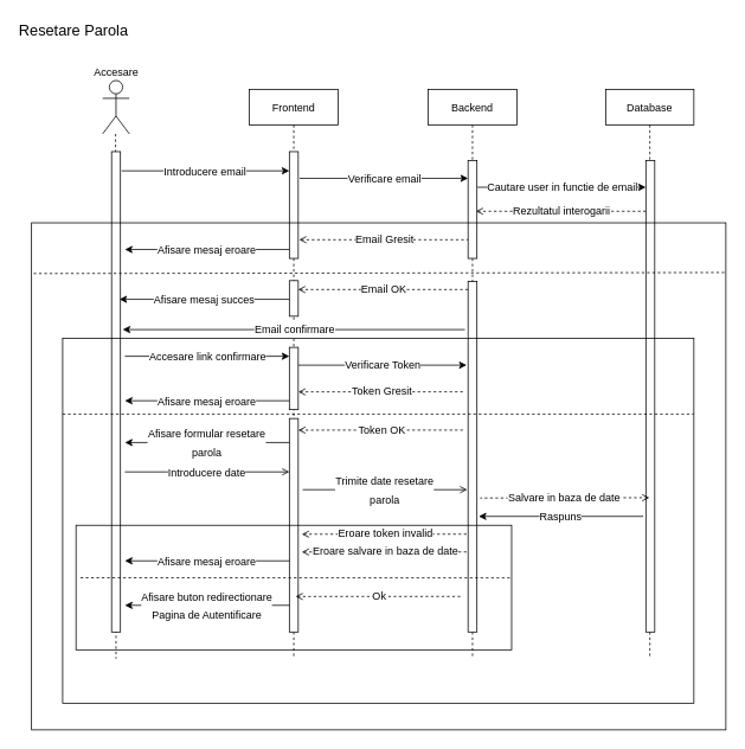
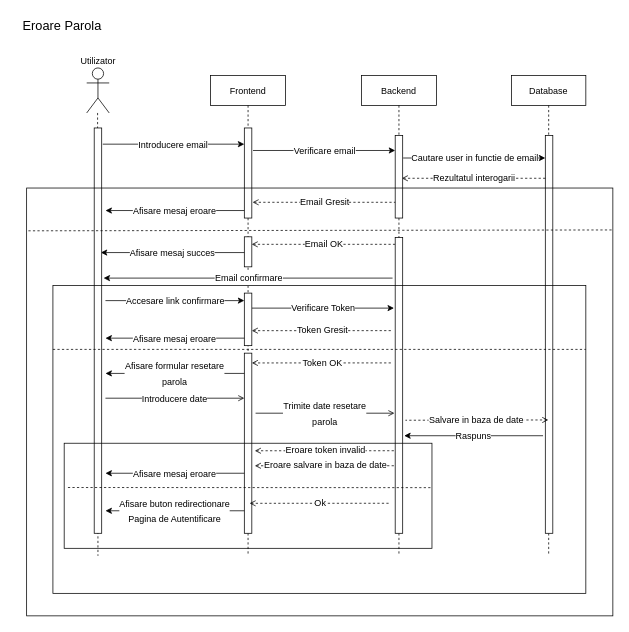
  <mxCell id="0" />
  <mxCell id="1" parent="0" />
  <mxCell id="2" value="Frontend" style="shape=umlLifeline;perimeter=lifelinePerimeter;container=1;collapsible=0;recursiveResize=0;rounded=0;shadow=0;strokeWidth=1;" parent="1" vertex="1"><mxGeometry x="280" y="100" width="100" height="640" as="geometry" /></mxCell>
  <mxCell id="3" value="" style="points=[];perimeter=orthogonalPerimeter;rounded=0;shadow=0;strokeWidth=1;" parent="2" vertex="1"><mxGeometry x="45" y="70" width="10" height="120" as="geometry" /></mxCell>
  <mxCell id="4" value="" style="points=[];perimeter=orthogonalPerimeter;rounded=0;shadow=0;strokeWidth=1;" parent="2" vertex="1"><mxGeometry x="45" y="215" width="10" height="40" as="geometry" /></mxCell>
  <mxCell id="5" value="&lt;span style=&quot;font-size: 12px;&quot;&gt;Verificare Token&lt;/span&gt;" style="endArrow=classic;html=1;rounded=0;fontSize=17;exitX=1.06;exitY=0.146;exitDx=0;exitDy=0;exitPerimeter=0;" parent="2" edge="1"><mxGeometry width="50" height="50" relative="1" as="geometry"><mxPoint x="55.0" y="310" as="sourcePoint" /><mxPoint x="244.4" y="310" as="targetPoint" /></mxGeometry></mxCell>
  <mxCell id="6" value="Email OK" style="endArrow=none;dashed=1;html=1;rounded=0;fontSize=12;entryX=0.1;entryY=0.321;entryDx=0;entryDy=0;entryPerimeter=0;startArrow=open;startFill=0;exitX=0.98;exitY=0.323;exitDx=0;exitDy=0;exitPerimeter=0;" parent="2" edge="1"><mxGeometry width="50" height="50" relative="1" as="geometry"><mxPoint x="54.8" y="225.01" as="sourcePoint" /><mxPoint x="246" y="225" as="targetPoint" /></mxGeometry></mxCell>
  <mxCell id="7" value="&lt;span style=&quot;font-size: 12px;&quot;&gt;Afisare mesaj succes&lt;/span&gt;" style="endArrow=classic;html=1;rounded=0;fontSize=17;entryX=1.06;entryY=0.382;entryDx=0;entryDy=0;entryPerimeter=0;exitX=0.18;exitY=0.382;exitDx=0;exitDy=0;exitPerimeter=0;" parent="2" edge="1"><mxGeometry width="50" height="50" relative="1" as="geometry"><mxPoint x="45.0" y="236.0" as="sourcePoint" /><mxPoint x="-146.2" y="236.0" as="targetPoint" /></mxGeometry></mxCell>
  <mxCell id="8" value="" style="points=[];perimeter=orthogonalPerimeter;rounded=0;shadow=0;strokeWidth=1;" parent="2" vertex="1"><mxGeometry x="45" y="290" width="10" height="70" as="geometry" /></mxCell>
  <mxCell id="9" value="&lt;font style=&quot;font-size: 12px;&quot;&gt;Afisare mesaj eroare&lt;/font&gt;" style="endArrow=classic;html=1;rounded=0;fontSize=17;" parent="2" edge="1"><mxGeometry width="50" height="50" relative="1" as="geometry"><mxPoint x="45" y="350" as="sourcePoint" /><mxPoint x="-140" y="350" as="targetPoint" /></mxGeometry></mxCell>
  <mxCell id="10" value="" style="points=[];perimeter=orthogonalPerimeter;rounded=0;shadow=0;strokeWidth=1;" parent="2" vertex="1"><mxGeometry x="45" y="370" width="10" height="240" as="geometry" /></mxCell>
  <mxCell id="11" value="Token OK" style="endArrow=none;dashed=1;html=1;rounded=0;fontSize=12;startArrow=open;startFill=0;exitX=0.5;exitY=0.556;exitDx=0;exitDy=0;exitPerimeter=0;" parent="2" edge="1"><mxGeometry x="0.005" width="50" height="50" relative="1" as="geometry"><mxPoint x="55" y="383.04" as="sourcePoint" /><mxPoint x="242" y="383" as="targetPoint" /><mxPoint as="offset" /></mxGeometry></mxCell>
  <mxCell id="12" value="&lt;font style=&quot;font-size: 12px;&quot;&gt;Afisare formular resetare&lt;br&gt;parola&lt;br&gt;&lt;/font&gt;" style="endArrow=classic;html=1;rounded=0;fontSize=17;" parent="2" edge="1"><mxGeometry width="50" height="50" relative="1" as="geometry"><mxPoint x="45" y="397" as="sourcePoint" /><mxPoint x="-140" y="397" as="targetPoint" /></mxGeometry></mxCell>
  <mxCell id="13" value="&lt;font style=&quot;font-size: 12px;&quot;&gt;Introducere date&lt;br&gt;&lt;/font&gt;" style="endArrow=none;html=1;rounded=0;fontSize=17;startArrow=open;startFill=0;endFill=0;" parent="2" edge="1"><mxGeometry width="50" height="50" relative="1" as="geometry"><mxPoint x="45" y="430" as="sourcePoint" /><mxPoint x="-140" y="430" as="targetPoint" /></mxGeometry></mxCell>
  <mxCell id="14" value="&lt;font style=&quot;font-size: 12px;&quot;&gt;Afisare mesaj eroare&lt;/font&gt;" style="endArrow=classic;html=1;rounded=0;fontSize=17;" parent="2" edge="1"><mxGeometry width="50" height="50" relative="1" as="geometry"><mxPoint x="45" y="530" as="sourcePoint" /><mxPoint x="-140" y="530" as="targetPoint" /></mxGeometry></mxCell>
  <mxCell id="15" value="&lt;font style=&quot;font-size: 12px;&quot;&gt;Afisare buton redirectionare&lt;br&gt;Pagina de Autentificare&lt;br&gt;&lt;/font&gt;" style="endArrow=classic;html=1;rounded=0;fontSize=17;" parent="2" edge="1"><mxGeometry width="50" height="50" relative="1" as="geometry"><mxPoint x="45" y="580" as="sourcePoint" /><mxPoint x="-140" y="580" as="targetPoint" /></mxGeometry></mxCell>
  <mxCell id="16" value="&lt;font style=&quot;font-size: 12px;&quot;&gt;Afisare mesaj eroare&lt;/font&gt;" style="endArrow=classic;html=1;rounded=0;fontSize=17;" parent="2" edge="1"><mxGeometry width="50" height="50" relative="1" as="geometry"><mxPoint x="45" y="180" as="sourcePoint" /><mxPoint x="-140" y="180" as="targetPoint" /></mxGeometry></mxCell>
  <mxCell id="17" value="Token Gresit" style="endArrow=none;dashed=1;html=1;rounded=0;fontSize=12;startArrow=open;startFill=0;exitX=0.5;exitY=0.556;exitDx=0;exitDy=0;exitPerimeter=0;" parent="2" edge="1"><mxGeometry x="0.005" width="50" height="50" relative="1" as="geometry"><mxPoint x="55" y="340.04" as="sourcePoint" /><mxPoint x="242" y="340" as="targetPoint" /><mxPoint as="offset" /></mxGeometry></mxCell>
  <mxCell id="18" value="Database" style="shape=umlLifeline;perimeter=lifelinePerimeter;container=1;collapsible=0;recursiveResize=0;rounded=0;shadow=0;strokeWidth=1;" parent="1" vertex="1"><mxGeometry x="681" y="100" width="99" height="640" as="geometry" /></mxCell>
  <mxCell id="19" value="&lt;span style=&quot;font-size: 12px;&quot;&gt;Cautare user in functie de email&lt;/span&gt;" style="endArrow=classic;html=1;rounded=0;fontSize=17;exitX=1.06;exitY=0.146;exitDx=0;exitDy=0;exitPerimeter=0;" parent="18" edge="1"><mxGeometry width="50" height="50" relative="1" as="geometry"><mxPoint x="-144.4" y="110" as="sourcePoint" /><mxPoint x="45" y="110" as="targetPoint" /></mxGeometry></mxCell>
  <mxCell id="20" value="" style="points=[];perimeter=orthogonalPerimeter;rounded=0;shadow=0;strokeWidth=1;" parent="18" vertex="1"><mxGeometry x="45" y="80" width="10" height="530" as="geometry" /></mxCell>
  <mxCell id="21" value="Rezultatul interogarii" style="endArrow=none;dashed=1;html=1;rounded=0;fontSize=12;entryX=0.1;entryY=0.321;entryDx=0;entryDy=0;entryPerimeter=0;startArrow=open;startFill=0;exitX=0.98;exitY=0.323;exitDx=0;exitDy=0;exitPerimeter=0;" edge="1" parent="18"><mxGeometry width="50" height="50" relative="1" as="geometry"><mxPoint x="-146.2" y="137.01" as="sourcePoint" /><mxPoint x="45" y="137" as="targetPoint" /></mxGeometry></mxCell>
  <mxCell id="22" value="" style="endArrow=none;dashed=1;html=1;rounded=0;" parent="1" edge="1"><mxGeometry width="50" height="50" relative="1" as="geometry"><mxPoint x="129.5" y="150" as="sourcePoint" /><mxPoint x="130" y="740" as="targetPoint" /></mxGeometry></mxCell>
  <mxCell id="23" value="" style="points=[];perimeter=orthogonalPerimeter;rounded=0;shadow=0;strokeWidth=1;" parent="1" vertex="1"><mxGeometry x="125" y="170" width="10" height="540" as="geometry" /></mxCell>
- <mxCell id="24" value="Accesare" style="shape=umlActor;verticalLabelPosition=top;verticalAlign=bottom;html=1;outlineConnect=0;labelPosition=center;align=center;" parent="1" vertex="1"><mxGeometry x="115" y="90" width="30" height="60" as="geometry" /></mxCell>
- <mxCell id="25" value="Resetare Parola" style="text;html=1;strokeColor=none;fillColor=none;align=center;verticalAlign=middle;whiteSpace=wrap;rounded=0;fontSize=17;" parent="1" vertex="1"><mxGeometry x="20" width="125" height="30" as="geometry" y="20" /></mxCell>
+ <mxCell id="24" value="Utilizator" style="shape=umlActor;verticalLabelPosition=top;verticalAlign=bottom;html=1;outlineConnect=0;labelPosition=center;align=center;" parent="1" vertex="1"><mxGeometry x="115" y="90" width="30" height="60" as="geometry" /></mxCell>
+ <mxCell id="25" value="Eroare Parola" style="text;html=1;strokeColor=none;fillColor=none;align=center;verticalAlign=middle;whiteSpace=wrap;rounded=0;fontSize=17;" parent="1" vertex="1"><mxGeometry x="20" width="125" height="30" as="geometry" y="20" /></mxCell>
  <mxCell id="26" value="&lt;font style=&quot;font-size: 12px;&quot;&gt;Introducere email&lt;/font&gt;" style="endArrow=classic;html=1;rounded=0;fontSize=17;exitX=1.14;exitY=0.064;exitDx=0;exitDy=0;exitPerimeter=0;" parent="1" edge="1"><mxGeometry width="50" height="50" relative="1" as="geometry"><mxPoint x="136.4" y="191.56" as="sourcePoint" /><mxPoint x="325" y="191.56" as="targetPoint" /></mxGeometry></mxCell>
  <mxCell id="27" value="&lt;span style=&quot;font-size: 12px;&quot;&gt;Email confirmare&lt;/span&gt;" style="endArrow=classic;html=1;rounded=0;fontSize=17;" parent="1" edge="1"><mxGeometry x="-0.001" width="50" height="50" relative="1" as="geometry"><mxPoint x="522.5" y="370" as="sourcePoint" /><mxPoint x="137.5" y="370" as="targetPoint" /><mxPoint as="offset" /></mxGeometry></mxCell>
  <mxCell id="28" value="Email Gresit" style="endArrow=none;dashed=1;html=1;rounded=0;fontSize=12;entryX=0.1;entryY=0.321;entryDx=0;entryDy=0;entryPerimeter=0;startArrow=open;startFill=0;exitX=0.98;exitY=0.323;exitDx=0;exitDy=0;exitPerimeter=0;" parent="1" edge="1"><mxGeometry width="50" height="50" relative="1" as="geometry"><mxPoint x="336" y="269.01" as="sourcePoint" /><mxPoint x="527.2" y="269" as="targetPoint" /></mxGeometry></mxCell>
  <mxCell id="29" value="&lt;font style=&quot;font-size: 12px;&quot;&gt;Trimite date resetare&lt;br&gt;parola&lt;br&gt;&lt;/font&gt;" style="endArrow=none;html=1;rounded=0;fontSize=17;startArrow=open;startFill=0;endFill=0;" parent="1" edge="1"><mxGeometry width="50" height="50" relative="1" as="geometry"><mxPoint x="525" y="550" as="sourcePoint" /><mxPoint x="340" y="550" as="targetPoint" /></mxGeometry></mxCell>
  <mxCell id="30" value="Ok" style="endArrow=none;dashed=1;html=1;rounded=0;fontSize=12;startArrow=open;startFill=0;exitX=0.5;exitY=0.556;exitDx=0;exitDy=0;exitPerimeter=0;" parent="1" edge="1"><mxGeometry x="0.005" width="50" height="50" relative="1" as="geometry"><mxPoint x="332" y="670.04" as="sourcePoint" /><mxPoint x="519" y="670" as="targetPoint" /><mxPoint as="offset" /></mxGeometry></mxCell>
  <mxCell id="31" value="Backend" style="shape=umlLifeline;perimeter=lifelinePerimeter;container=1;collapsible=0;recursiveResize=0;rounded=0;shadow=0;strokeWidth=1;" vertex="1" parent="1"><mxGeometry x="481" y="100" width="100" height="640" as="geometry" /></mxCell>
  <mxCell id="32" value="" style="points=[];perimeter=orthogonalPerimeter;rounded=0;shadow=0;strokeWidth=1;" vertex="1" parent="31"><mxGeometry x="45" y="80" width="10" height="110" as="geometry" /></mxCell>
  <mxCell id="33" value="&lt;span style=&quot;font-size: 12px;&quot;&gt;Verificare email&lt;/span&gt;" style="endArrow=classic;html=1;rounded=0;fontSize=17;exitX=1.06;exitY=0.146;exitDx=0;exitDy=0;exitPerimeter=0;" edge="1" parent="31"><mxGeometry width="50" height="50" relative="1" as="geometry"><mxPoint x="-144.4" y="100" as="sourcePoint" /><mxPoint x="45" y="100" as="targetPoint" /></mxGeometry></mxCell>
  <mxCell id="34" value="" style="points=[];perimeter=orthogonalPerimeter;rounded=0;shadow=0;strokeWidth=1;" vertex="1" parent="31"><mxGeometry x="45" y="216" width="10" height="394" as="geometry" /></mxCell>
  <mxCell id="35" value="Eroare salvare in baza de date" style="endArrow=none;dashed=1;html=1;rounded=0;fontSize=12;startArrow=open;startFill=0;exitX=0.5;exitY=0.556;exitDx=0;exitDy=0;exitPerimeter=0;" edge="1" parent="31"><mxGeometry x="0.005" width="50" height="50" relative="1" as="geometry"><mxPoint x="-142" y="520.04" as="sourcePoint" /><mxPoint x="45" y="520" as="targetPoint" /><mxPoint as="offset" /></mxGeometry></mxCell>
  <mxCell id="36" value="Eroare token invalid" style="endArrow=none;dashed=1;html=1;rounded=0;fontSize=12;startArrow=open;startFill=0;exitX=0.5;exitY=0.556;exitDx=0;exitDy=0;exitPerimeter=0;" parent="31" edge="1"><mxGeometry x="0.005" width="50" height="50" relative="1" as="geometry"><mxPoint x="-142" y="500.04" as="sourcePoint" /><mxPoint x="45" y="500" as="targetPoint" /><mxPoint as="offset" /></mxGeometry></mxCell>
  <mxCell id="37" value="&lt;font style=&quot;font-size: 12px;&quot;&gt;Accesare link confirmare&lt;/font&gt;" style="endArrow=classic;html=1;rounded=0;fontSize=17;exitX=1.06;exitY=0.146;exitDx=0;exitDy=0;exitPerimeter=0;" parent="1" edge="1"><mxGeometry width="50" height="50" relative="1" as="geometry"><mxPoint x="140" y="400" as="sourcePoint" /><mxPoint x="325" y="400" as="targetPoint" /></mxGeometry></mxCell>
  <mxCell id="38" value="" style="endArrow=none;dashed=1;html=1;rounded=0;fontSize=12;exitX=0;exitY=0.25;exitDx=0;exitDy=0;" parent="1" edge="1"><mxGeometry width="50" height="50" relative="1" as="geometry"><mxPoint x="70" y="465" as="sourcePoint" /><mxPoint x="780" y="465" as="targetPoint" /></mxGeometry></mxCell>
  <mxCell id="39" value="Salvare in baza de date" style="endArrow=none;dashed=1;html=1;rounded=0;fontSize=12;startArrow=open;startFill=0;entryX=1.36;entryY=0.589;entryDx=0;entryDy=0;entryPerimeter=0;" edge="1" parent="1"><mxGeometry x="0.005" width="50" height="50" relative="1" as="geometry"><mxPoint x="730" y="559" as="sourcePoint" /><mxPoint x="539.6" y="559.38" as="targetPoint" /><mxPoint as="offset" /></mxGeometry></mxCell>
  <mxCell id="40" value="" style="rounded=0;whiteSpace=wrap;html=1;fontSize=12;fillColor=none;" parent="1" vertex="1"><mxGeometry x="70" y="380" width="710" height="410" as="geometry" /></mxCell>
  <mxCell id="41" value="" style="rounded=0;whiteSpace=wrap;html=1;fontSize=12;fillColor=none;" parent="1" vertex="1"><mxGeometry x="85" y="590" width="490" height="140" as="geometry" /></mxCell>
  <mxCell id="42" value="" style="endArrow=none;dashed=1;html=1;rounded=0;fontSize=12;entryX=1.001;entryY=0.387;entryDx=0;entryDy=0;entryPerimeter=0;" parent="1" edge="1"><mxGeometry width="50" height="50" relative="1" as="geometry"><mxPoint x="90" y="649" as="sourcePoint" /><mxPoint x="575.49" y="649.18" as="targetPoint" /></mxGeometry></mxCell>
  <mxCell id="43" value="" style="rounded=0;whiteSpace=wrap;html=1;fontSize=12;fillColor=none;" parent="1" vertex="1"><mxGeometry x="35" y="250" width="781" height="570" as="geometry" /></mxCell>
  <mxCell id="44" value="" style="endArrow=none;dashed=1;html=1;rounded=0;fontSize=12;entryX=0.999;entryY=0.098;entryDx=0;entryDy=0;entryPerimeter=0;exitX=0.003;exitY=0.1;exitDx=0;exitDy=0;exitPerimeter=0;" parent="1" source="43" target="43" edge="1"><mxGeometry width="50" height="50" relative="1" as="geometry"><mxPoint x="688.96" y="404.25" as="sourcePoint" /><mxPoint x="1208.96" y="404.95" as="targetPoint" /></mxGeometry></mxCell>
  <mxCell id="45" value="&lt;font style=&quot;font-size: 12px;&quot;&gt;Raspuns&lt;/font&gt;" style="endArrow=classic;html=1;rounded=0;fontSize=17;" edge="1" parent="1"><mxGeometry width="50" height="50" relative="1" as="geometry"><mxPoint x="723" y="580" as="sourcePoint" /><mxPoint x="538" y="580" as="targetPoint" /></mxGeometry></mxCell>
